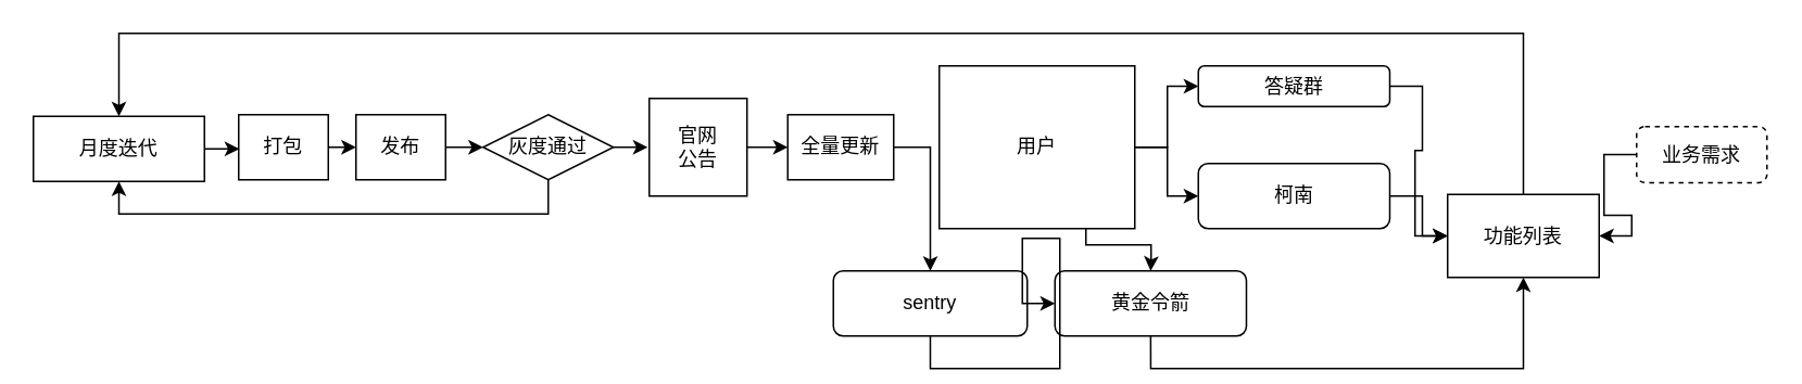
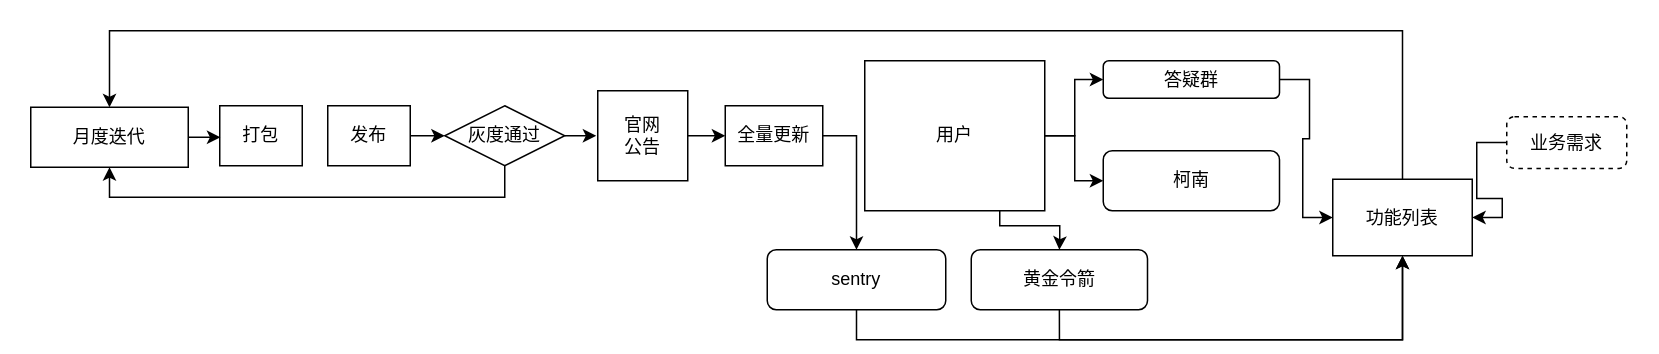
  <mxCell id="0" />
  <mxCell id="1" parent="0" />
- <mxCell id="2" style="edgeStyle=orthogonalEdgeStyle;rounded=0;orthogonalLoop=1;jettySize=auto;html=1;exitX=1;exitY=0.5;exitDx=0;exitDy=0;" edge="1" parent="1" source="3" target="28"><mxGeometry relative="1" as="geometry" /></mxCell>
  <mxCell id="3" value="柯南" style="rounded=1;whiteSpace=wrap;html=1;fillColor=none;" vertex="1" parent="1"><mxGeometry x="735" y="100" width="117.5" height="40" as="geometry" /></mxCell>
  <mxCell id="4" style="edgeStyle=orthogonalEdgeStyle;rounded=0;orthogonalLoop=1;jettySize=auto;html=1;exitX=0.5;exitY=1;exitDx=0;exitDy=0;entryX=0.5;entryY=1;entryDx=0;entryDy=0;" edge="1" parent="1" source="5" target="28"><mxGeometry relative="1" as="geometry" /></mxCell>
  <mxCell id="5" value="黄金令箭" style="rounded=1;whiteSpace=wrap;html=1;fillColor=none;" vertex="1" parent="1"><mxGeometry x="647" y="166" width="117.5" height="40" as="geometry" /></mxCell>
  <mxCell id="6" style="edgeStyle=orthogonalEdgeStyle;rounded=0;orthogonalLoop=1;jettySize=auto;html=1;exitX=1;exitY=0.5;exitDx=0;exitDy=0;entryX=0;entryY=0.5;entryDx=0;entryDy=0;" edge="1" parent="1" source="7" target="28"><mxGeometry relative="1" as="geometry" /></mxCell>
  <mxCell id="7" value="答疑群" style="rounded=1;whiteSpace=wrap;html=1;fillColor=none;" vertex="1" parent="1"><mxGeometry x="735" y="40" width="117.5" height="25" as="geometry" /></mxCell>
- <mxCell id="8" style="edgeStyle=orthogonalEdgeStyle;rounded=0;orthogonalLoop=1;jettySize=auto;html=1;exitX=0.5;exitY=1;exitDx=0;exitDy=0;" edge="1" parent="1" source="9" target="5"><mxGeometry relative="1" as="geometry"><mxPoint x="938" y="130" as="targetPoint" /></mxGeometry></mxCell>
+ <mxCell id="8" style="edgeStyle=orthogonalEdgeStyle;rounded=0;orthogonalLoop=1;jettySize=auto;html=1;exitX=0.5;exitY=1;exitDx=0;exitDy=0;entryX=0.5;entryY=1;entryDx=0;entryDy=0;" edge="1" parent="1" source="9" target="28"><mxGeometry relative="1" as="geometry"><mxPoint x="938" y="130" as="targetPoint" /></mxGeometry></mxCell>
  <mxCell id="9" value="sentry" style="rounded=1;whiteSpace=wrap;html=1;fillColor=none;" vertex="1" parent="1"><mxGeometry x="511" y="166" width="119" height="40" as="geometry" /></mxCell>
  <mxCell id="10" style="edgeStyle=orthogonalEdgeStyle;rounded=0;orthogonalLoop=1;jettySize=auto;html=1;exitX=1;exitY=0.5;exitDx=0;exitDy=0;entryX=0;entryY=0.5;entryDx=0;entryDy=0;" edge="1" parent="1" source="13" target="7"><mxGeometry relative="1" as="geometry" /></mxCell>
  <mxCell id="11" style="edgeStyle=orthogonalEdgeStyle;rounded=0;orthogonalLoop=1;jettySize=auto;html=1;exitX=1;exitY=0.5;exitDx=0;exitDy=0;entryX=0;entryY=0.5;entryDx=0;entryDy=0;" edge="1" parent="1" source="13" target="3"><mxGeometry relative="1" as="geometry" /></mxCell>
  <mxCell id="12" style="edgeStyle=orthogonalEdgeStyle;rounded=0;orthogonalLoop=1;jettySize=auto;html=1;exitX=0.75;exitY=1;exitDx=0;exitDy=0;entryX=0.5;entryY=0;entryDx=0;entryDy=0;" edge="1" parent="1" source="13" target="5"><mxGeometry relative="1" as="geometry"><Array as="points"><mxPoint x="666" y="150" /><mxPoint x="706" y="150" /><mxPoint x="706" y="160" /></Array></mxGeometry></mxCell>
  <mxCell id="13" value="用户" style="whiteSpace=wrap;html=1;fillColor=none;rounded=0;" vertex="1" parent="1"><mxGeometry x="576" y="40" width="120" height="100" as="geometry" /></mxCell>
  <mxCell id="14" style="edgeStyle=orthogonalEdgeStyle;rounded=0;orthogonalLoop=1;jettySize=auto;html=1;exitX=1;exitY=0.5;exitDx=0;exitDy=0;entryX=0.008;entryY=0.538;entryDx=0;entryDy=0;entryPerimeter=0;" edge="1" parent="1" source="15" target="21"><mxGeometry relative="1" as="geometry"><mxPoint x="138" y="89.907" as="targetPoint" /></mxGeometry></mxCell>
  <mxCell id="15" value="月度迭代" style="rounded=0;whiteSpace=wrap;html=1;fillColor=none;" vertex="1" parent="1"><mxGeometry x="20" y="71" width="105" height="40" as="geometry" /></mxCell>
  <mxCell id="16" style="edgeStyle=orthogonalEdgeStyle;rounded=0;orthogonalLoop=1;jettySize=auto;html=1;exitX=1;exitY=0.5;exitDx=0;exitDy=0;" edge="1" parent="1" source="17" target="9"><mxGeometry relative="1" as="geometry" /></mxCell>
  <mxCell id="17" value="全量更新" style="rounded=0;whiteSpace=wrap;html=1;fillColor=none;" vertex="1" parent="1"><mxGeometry x="483" y="70" width="65" height="40" as="geometry" /></mxCell>
  <mxCell id="18" style="edgeStyle=orthogonalEdgeStyle;rounded=0;orthogonalLoop=1;jettySize=auto;html=1;exitX=1;exitY=0.5;exitDx=0;exitDy=0;entryX=0;entryY=0.5;entryDx=0;entryDy=0;" edge="1" parent="1" source="19" target="17"><mxGeometry relative="1" as="geometry" /></mxCell>
  <mxCell id="19" value="官网&lt;br&gt;公告" style="whiteSpace=wrap;html=1;aspect=fixed;fillColor=none;" vertex="1" parent="1"><mxGeometry x="398" y="60" width="60" height="60" as="geometry" /></mxCell>
- <mxCell id="20" style="edgeStyle=orthogonalEdgeStyle;rounded=0;orthogonalLoop=1;jettySize=auto;html=1;exitX=1;exitY=0.5;exitDx=0;exitDy=0;entryX=0;entryY=0.5;entryDx=0;entryDy=0;" edge="1" parent="1" source="21" target="23"><mxGeometry relative="1" as="geometry"><mxPoint x="208" y="89.907" as="targetPoint" /></mxGeometry></mxCell>
  <mxCell id="21" value="打包" style="rounded=0;whiteSpace=wrap;html=1;fillColor=none;" vertex="1" parent="1"><mxGeometry x="146" y="70" width="55" height="40" as="geometry" /></mxCell>
  <mxCell id="22" style="edgeStyle=orthogonalEdgeStyle;rounded=0;orthogonalLoop=1;jettySize=auto;html=1;exitX=1;exitY=0.5;exitDx=0;exitDy=0;entryX=0;entryY=0.5;entryDx=0;entryDy=0;" edge="1" parent="1" source="23" target="26"><mxGeometry relative="1" as="geometry"><mxPoint x="281" y="90" as="sourcePoint" /></mxGeometry></mxCell>
  <mxCell id="23" value="发布" style="rounded=0;whiteSpace=wrap;html=1;fillColor=none;" vertex="1" parent="1"><mxGeometry x="218" y="70" width="55" height="40" as="geometry" /></mxCell>
  <mxCell id="24" style="edgeStyle=orthogonalEdgeStyle;rounded=0;orthogonalLoop=1;jettySize=auto;html=1;exitX=0.5;exitY=1;exitDx=0;exitDy=0;entryX=0.5;entryY=1;entryDx=0;entryDy=0;" edge="1" parent="1" source="26" target="15"><mxGeometry relative="1" as="geometry" /></mxCell>
  <mxCell id="25" style="edgeStyle=orthogonalEdgeStyle;rounded=0;orthogonalLoop=1;jettySize=auto;html=1;exitX=1;exitY=0.5;exitDx=0;exitDy=0;" edge="1" parent="1" source="26"><mxGeometry relative="1" as="geometry"><mxPoint x="397" y="90" as="targetPoint" /></mxGeometry></mxCell>
  <mxCell id="26" value="灰度通过" style="rhombus;whiteSpace=wrap;html=1;fillColor=none;" vertex="1" parent="1"><mxGeometry x="296" y="70" width="80" height="40" as="geometry" /></mxCell>
  <mxCell id="27" style="edgeStyle=orthogonalEdgeStyle;rounded=0;orthogonalLoop=1;jettySize=auto;html=1;exitX=0.5;exitY=0;exitDx=0;exitDy=0;entryX=0.5;entryY=0;entryDx=0;entryDy=0;" edge="1" parent="1" source="28" target="15"><mxGeometry relative="1" as="geometry"><Array as="points"><mxPoint x="935" y="20" /><mxPoint x="73" y="20" /></Array></mxGeometry></mxCell>
  <mxCell id="28" value="功能列表" style="rounded=0;whiteSpace=wrap;html=1;fillColor=none;" vertex="1" parent="1"><mxGeometry x="888" y="119" width="93" height="51" as="geometry" /></mxCell>
  <mxCell id="29" style="edgeStyle=orthogonalEdgeStyle;rounded=0;orthogonalLoop=1;jettySize=auto;html=1;exitX=0;exitY=0.5;exitDx=0;exitDy=0;entryX=1;entryY=0.5;entryDx=0;entryDy=0;" edge="1" parent="1" source="30" target="28"><mxGeometry relative="1" as="geometry" /></mxCell>
  <mxCell id="30" value="业务需求" style="rounded=1;whiteSpace=wrap;html=1;fillColor=none;dashed=1;" vertex="1" parent="1"><mxGeometry x="1004" y="77.25" width="80" height="34.5" as="geometry" /></mxCell>
